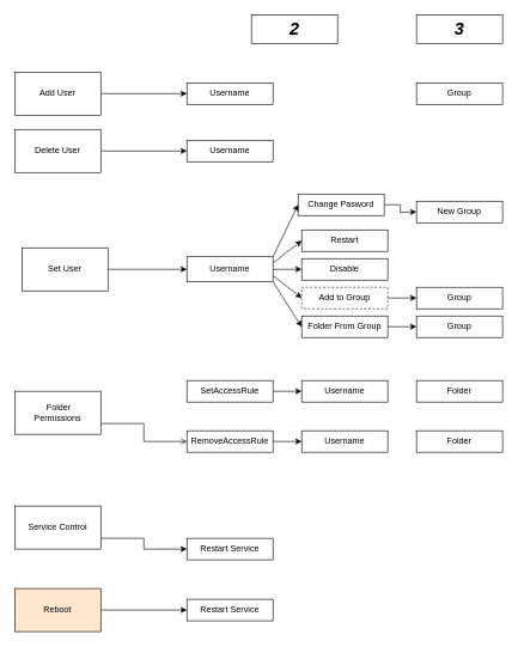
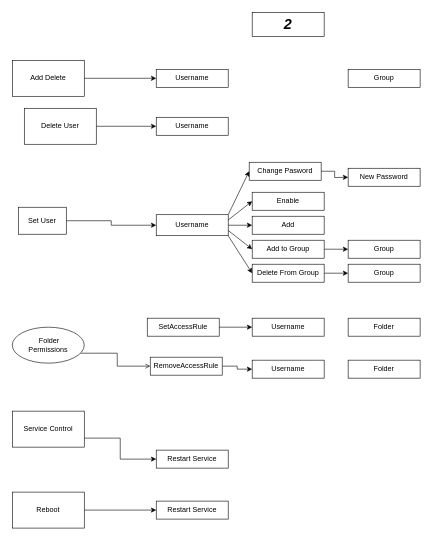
  <mxCell id="0" />
  <mxCell id="1" parent="0" />
  <mxCell id="2" style="edgeStyle=orthogonalEdgeStyle;rounded=0;orthogonalLoop=1;jettySize=auto;html=1;exitX=1;exitY=0.5;exitDx=0;exitDy=0;" parent="1" source="3" target="4" edge="1"><mxGeometry relative="1" as="geometry" /></mxCell>
- <mxCell id="3" value="Add User" style="rounded=0;whiteSpace=wrap;html=1;" parent="1" vertex="1"><mxGeometry x="20" y="100" width="120" height="60" as="geometry" /></mxCell>
+ <mxCell id="3" value="Add Delete" style="rounded=0;whiteSpace=wrap;html=1;" parent="1" vertex="1"><mxGeometry x="20" y="100" width="120" height="60" as="geometry" /></mxCell>
  <mxCell id="4" value="Username" style="rounded=0;whiteSpace=wrap;html=1;" parent="1" vertex="1"><mxGeometry x="260" y="115" width="120" height="30" as="geometry" /></mxCell>
  <mxCell id="5" style="edgeStyle=orthogonalEdgeStyle;rounded=0;orthogonalLoop=1;jettySize=auto;html=1;exitX=1;exitY=0.5;exitDx=0;exitDy=0;" parent="1" source="6" target="10" edge="1"><mxGeometry relative="1" as="geometry" /></mxCell>
- <mxCell id="6" value="Delete User" style="rounded=0;whiteSpace=wrap;html=1;" parent="1" vertex="1"><mxGeometry x="20" y="180" width="120" height="60" as="geometry" /></mxCell>
+ <mxCell id="6" value="Delete User" style="rounded=0;whiteSpace=wrap;html=1;" parent="1" vertex="1"><mxGeometry x="40" y="180" width="120" height="60" as="geometry" /></mxCell>
  <mxCell id="7" style="edgeStyle=orthogonalEdgeStyle;rounded=0;orthogonalLoop=1;jettySize=auto;html=1;exitX=1;exitY=0.75;exitDx=0;exitDy=0;entryX=0;entryY=0.5;entryDx=0;entryDy=0;endArrow=open;" parent="1" source="8" target="25" edge="1"><mxGeometry relative="1" as="geometry" /></mxCell>
- <mxCell id="8" value="&amp;nbsp;Folder&lt;br&gt;Permissions" style="rounded=0;whiteSpace=wrap;html=1;" parent="1" vertex="1"><mxGeometry x="20" y="545" width="120" height="60" as="geometry" /></mxCell>
+ <mxCell id="8" value="&amp;nbsp;Folder&lt;br&gt;Permissions" style="ellipse;whiteSpace=wrap;html=1;" parent="1" vertex="1"><mxGeometry x="20" y="545" width="120" height="60" as="geometry" /></mxCell>
  <mxCell id="9" value="Group" style="rounded=0;whiteSpace=wrap;html=1;" parent="1" vertex="1"><mxGeometry x="580" y="115" width="120" height="30" as="geometry" /></mxCell>
  <mxCell id="10" value="Username" style="rounded=0;whiteSpace=wrap;html=1;" parent="1" vertex="1"><mxGeometry x="260" y="195" width="120" height="30" as="geometry" /></mxCell>
- <mxCell id="11" value="Disable" style="rounded=0;whiteSpace=wrap;html=1;" parent="1" vertex="1"><mxGeometry x="420" y="360" width="120" height="30" as="geometry" /></mxCell>
- <mxCell id="12" value="Restart" style="rounded=0;whiteSpace=wrap;html=1;" parent="1" vertex="1"><mxGeometry x="420" y="320" width="120" height="30" as="geometry" /></mxCell>
+ <mxCell id="11" value="Add" style="rounded=0;whiteSpace=wrap;html=1;" parent="1" vertex="1"><mxGeometry x="420" y="360" width="120" height="30" as="geometry" /></mxCell>
+ <mxCell id="12" value="Enable" style="rounded=0;whiteSpace=wrap;html=1;" parent="1" vertex="1"><mxGeometry x="420" y="320" width="120" height="30" as="geometry" /></mxCell>
  <mxCell id="13" style="edgeStyle=orthogonalEdgeStyle;rounded=0;orthogonalLoop=1;jettySize=auto;html=1;exitX=1;exitY=0.5;exitDx=0;exitDy=0;entryX=0;entryY=0.5;entryDx=0;entryDy=0;" parent="1" source="14" edge="1"><mxGeometry relative="1" as="geometry"><mxPoint x="580" y="295" as="targetPoint" /></mxGeometry></mxCell>
  <mxCell id="14" value="Change Pasword" style="rounded=0;whiteSpace=wrap;html=1;" parent="1" vertex="1"><mxGeometry x="415" y="270" width="120" height="30" as="geometry" /></mxCell>
  <mxCell id="15" style="edgeStyle=orthogonalEdgeStyle;rounded=0;orthogonalLoop=1;jettySize=auto;html=1;exitX=1;exitY=0.5;exitDx=0;exitDy=0;entryX=0;entryY=0.5;entryDx=0;entryDy=0;" parent="1" source="16" edge="1"><mxGeometry relative="1" as="geometry"><mxPoint x="580" y="455" as="targetPoint" /></mxGeometry></mxCell>
- <mxCell id="16" value="Folder From Group" style="rounded=0;whiteSpace=wrap;html=1;" parent="1" vertex="1"><mxGeometry x="420" y="440" width="120" height="30" as="geometry" /></mxCell>
+ <mxCell id="16" value="Delete From Group" style="rounded=0;whiteSpace=wrap;html=1;" parent="1" vertex="1"><mxGeometry x="420" y="440" width="120" height="30" as="geometry" /></mxCell>
  <mxCell id="17" style="edgeStyle=orthogonalEdgeStyle;rounded=0;orthogonalLoop=1;jettySize=auto;html=1;exitX=1;exitY=0.5;exitDx=0;exitDy=0;entryX=0;entryY=0.5;entryDx=0;entryDy=0;" parent="1" source="18" edge="1"><mxGeometry relative="1" as="geometry"><mxPoint x="580" y="415" as="targetPoint" /></mxGeometry></mxCell>
- <mxCell id="18" value="Add to Group" style="rounded=0;whiteSpace=wrap;html=1;dashed=1;" parent="1" vertex="1"><mxGeometry x="420" y="400" width="120" height="30" as="geometry" /></mxCell>
- <mxCell id="19" value="New Group" style="rounded=0;whiteSpace=wrap;html=1;" parent="1" vertex="1"><mxGeometry x="580" y="280" width="120" height="30" as="geometry" /></mxCell>
+ <mxCell id="18" value="Add to Group" style="rounded=0;whiteSpace=wrap;html=1;" parent="1" vertex="1"><mxGeometry x="420" y="400" width="120" height="30" as="geometry" /></mxCell>
+ <mxCell id="19" value="New Password" style="rounded=0;whiteSpace=wrap;html=1;" parent="1" vertex="1"><mxGeometry x="580" y="280" width="120" height="30" as="geometry" /></mxCell>
  <mxCell id="20" value="Group" style="rounded=0;whiteSpace=wrap;html=1;" parent="1" vertex="1"><mxGeometry x="580" y="440" width="120" height="30" as="geometry" /></mxCell>
  <mxCell id="21" value="Group" style="rounded=0;whiteSpace=wrap;html=1;" parent="1" vertex="1"><mxGeometry x="580" y="400" width="120" height="30" as="geometry" /></mxCell>
- <mxCell id="22" value="&lt;b&gt;&lt;i&gt;&lt;font style=&quot;font-size: 24px&quot;&gt;2&lt;/font&gt;&lt;/i&gt;&lt;/b&gt;" style="rounded=0;whiteSpace=wrap;html=1;" parent="1" vertex="1"><mxGeometry x="350" y="20" width="120" height="40" as="geometry" /></mxCell>
- <mxCell id="23" value="&lt;font style=&quot;font-size: 24px&quot;&gt;&lt;b&gt;&lt;i&gt;3&lt;/i&gt;&lt;/b&gt;&lt;/font&gt;" style="rounded=0;whiteSpace=wrap;html=1;" parent="1" vertex="1"><mxGeometry x="580" width="120" height="40" as="geometry" y="20" /></mxCell>
+ <mxCell id="22" value="&lt;b&gt;&lt;i&gt;&lt;font style=&quot;font-size: 24px&quot;&gt;2&lt;/font&gt;&lt;/i&gt;&lt;/b&gt;" style="rounded=0;whiteSpace=wrap;html=1;" parent="1" vertex="1"><mxGeometry x="420" width="120" height="40" as="geometry" y="20" /></mxCell>
  <mxCell id="24" style="edgeStyle=orthogonalEdgeStyle;rounded=0;orthogonalLoop=1;jettySize=auto;html=1;exitX=1;exitY=0.5;exitDx=0;exitDy=0;entryX=0;entryY=0.5;entryDx=0;entryDy=0;" parent="1" source="25" target="28" edge="1"><mxGeometry relative="1" as="geometry" /></mxCell>
- <mxCell id="25" value="RemoveAccessRule" style="rounded=0;whiteSpace=wrap;html=1;" parent="1" vertex="1"><mxGeometry x="260" y="600" width="120" height="30" as="geometry" /></mxCell>
+ <mxCell id="25" value="RemoveAccessRule" style="rounded=0;whiteSpace=wrap;html=1;" parent="1" vertex="1"><mxGeometry x="250" y="595" width="120" height="30" as="geometry" /></mxCell>
  <mxCell id="26" style="edgeStyle=orthogonalEdgeStyle;rounded=0;orthogonalLoop=1;jettySize=auto;html=1;exitX=1;exitY=0.5;exitDx=0;exitDy=0;entryX=0;entryY=0.5;entryDx=0;entryDy=0;" parent="1" source="27" target="29" edge="1"><mxGeometry relative="1" as="geometry" /></mxCell>
- <mxCell id="27" value="SetAccessRule" style="rounded=0;whiteSpace=wrap;html=1;" parent="1" vertex="1"><mxGeometry x="260" y="530" width="120" height="30" as="geometry" /></mxCell>
+ <mxCell id="27" value="SetAccessRule" style="rounded=0;whiteSpace=wrap;html=1;" parent="1" vertex="1"><mxGeometry x="245" y="530" width="120" height="30" as="geometry" /></mxCell>
  <mxCell id="28" value="Username" style="rounded=0;whiteSpace=wrap;html=1;" parent="1" vertex="1"><mxGeometry x="420" y="600" width="120" height="30" as="geometry" /></mxCell>
  <mxCell id="29" value="Username" style="rounded=0;whiteSpace=wrap;html=1;" parent="1" vertex="1"><mxGeometry x="420" y="530" width="120" height="30" as="geometry" /></mxCell>
  <mxCell id="30" value="Folder" style="rounded=0;whiteSpace=wrap;html=1;" parent="1" vertex="1"><mxGeometry x="580" y="530" width="120" height="30" as="geometry" /></mxCell>
  <mxCell id="31" value="Folder" style="rounded=0;whiteSpace=wrap;html=1;" parent="1" vertex="1"><mxGeometry x="580" y="600" width="120" height="30" as="geometry" /></mxCell>
  <mxCell id="32" style="edgeStyle=orthogonalEdgeStyle;rounded=0;orthogonalLoop=1;jettySize=auto;html=1;exitX=1;exitY=0.75;exitDx=0;exitDy=0;entryX=0;entryY=0.5;entryDx=0;entryDy=0;" parent="1" source="33" target="36" edge="1"><mxGeometry relative="1" as="geometry" /></mxCell>
- <mxCell id="33" value="Service Control" style="rounded=0;whiteSpace=wrap;html=1;" parent="1" vertex="1"><mxGeometry x="20" y="705" width="120" height="60" as="geometry" /></mxCell>
+ <mxCell id="33" value="Service Control" style="rounded=0;whiteSpace=wrap;html=1;" parent="1" vertex="1"><mxGeometry x="20" y="685" width="120" height="60" as="geometry" /></mxCell>
  <mxCell id="34" style="edgeStyle=orthogonalEdgeStyle;rounded=0;orthogonalLoop=1;jettySize=auto;html=1;exitX=1;exitY=0.5;exitDx=0;exitDy=0;entryX=0;entryY=0.5;entryDx=0;entryDy=0;" edge="1" parent="1" source="35" target="37"><mxGeometry relative="1" as="geometry" /></mxCell>
- <mxCell id="35" value="Reboot" style="rounded=0;whiteSpace=wrap;html=1;fillColor=#ffe6cc;" parent="1" vertex="1"><mxGeometry x="20" y="820" width="120" height="60" as="geometry" /></mxCell>
+ <mxCell id="35" value="Reboot" style="rounded=0;whiteSpace=wrap;html=1;" parent="1" vertex="1"><mxGeometry x="20" y="820" width="120" height="60" as="geometry" /></mxCell>
  <mxCell id="36" value="Restart Service" style="rounded=0;whiteSpace=wrap;html=1;" parent="1" vertex="1"><mxGeometry x="260" y="750" width="120" height="30" as="geometry" /></mxCell>
  <mxCell id="37" value="Restart Service" style="rounded=0;whiteSpace=wrap;html=1;" parent="1" vertex="1"><mxGeometry x="260" y="835" width="120" height="30" as="geometry" /></mxCell>
  <mxCell id="38" style="edgeStyle=orthogonalEdgeStyle;rounded=0;orthogonalLoop=1;jettySize=auto;html=1;exitX=1;exitY=0.5;exitDx=0;exitDy=0;entryX=0;entryY=0.5;entryDx=0;entryDy=0;" parent="1" source="39" target="41" edge="1"><mxGeometry relative="1" as="geometry" /></mxCell>
- <mxCell id="39" value="Set User" style="rounded=0;whiteSpace=wrap;html=1;" parent="1" vertex="1"><mxGeometry x="30" y="345" width="120" height="60" as="geometry" /></mxCell>
+ <mxCell id="39" value="Set User" style="rounded=0;whiteSpace=wrap;html=1;" parent="1" vertex="1"><mxGeometry x="30" y="345" width="80" height="45" as="geometry" /></mxCell>
  <mxCell id="40" style="edgeStyle=orthogonalEdgeStyle;rounded=0;orthogonalLoop=1;jettySize=auto;html=1;exitX=1;exitY=0.5;exitDx=0;exitDy=0;entryX=0;entryY=0.5;entryDx=0;entryDy=0;" parent="1" source="41" target="11" edge="1"><mxGeometry relative="1" as="geometry" /></mxCell>
  <mxCell id="41" value="Username" style="rounded=0;whiteSpace=wrap;html=1;" parent="1" vertex="1"><mxGeometry x="260" y="357.5" width="120" height="35" as="geometry" /></mxCell>
  <mxCell id="42" value="" style="endArrow=classic;html=1;exitX=1;exitY=0;exitDx=0;exitDy=0;entryX=0;entryY=0.5;entryDx=0;entryDy=0;" parent="1" source="41" target="14" edge="1"><mxGeometry width="50" height="50" relative="1" as="geometry"><mxPoint x="370" y="280" as="sourcePoint" /><mxPoint x="420" y="230" as="targetPoint" /></mxGeometry></mxCell>
  <mxCell id="43" value="" style="endArrow=classic;html=1;entryX=0;entryY=0.5;entryDx=0;entryDy=0;exitX=1;exitY=0.25;exitDx=0;exitDy=0;" parent="1" source="41" target="12" edge="1"><mxGeometry width="50" height="50" relative="1" as="geometry"><mxPoint x="300" y="350" as="sourcePoint" /><mxPoint x="350" y="300" as="targetPoint" /></mxGeometry></mxCell>
  <mxCell id="44" value="" style="endArrow=classic;html=1;entryX=0;entryY=0.5;entryDx=0;entryDy=0;exitX=1;exitY=1;exitDx=0;exitDy=0;" parent="1" source="41" target="16" edge="1"><mxGeometry width="50" height="50" relative="1" as="geometry"><mxPoint x="130" y="330" as="sourcePoint" /><mxPoint x="180" y="280" as="targetPoint" /></mxGeometry></mxCell>
  <mxCell id="45" value="" style="endArrow=classic;html=1;entryX=0;entryY=0.5;entryDx=0;entryDy=0;exitX=1;exitY=0.75;exitDx=0;exitDy=0;" parent="1" source="41" target="18" edge="1"><mxGeometry width="50" height="50" relative="1" as="geometry"><mxPoint x="140" y="340" as="sourcePoint" /><mxPoint x="190" y="290" as="targetPoint" /></mxGeometry></mxCell>
